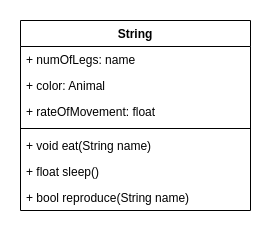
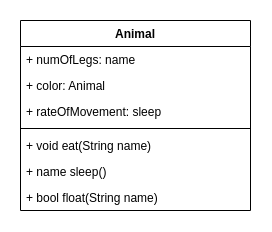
  <mxCell id="0" />
  <mxCell id="1" parent="0" />
- <mxCell id="2" value="String" style="swimlane;fontStyle=1;align=center;verticalAlign=top;childLayout=stackLayout;horizontal=1;startSize=26;horizontalStack=0;resizeParent=1;resizeParentMax=0;resizeLast=0;collapsible=1;marginBottom=0;whiteSpace=wrap;html=1;" vertex="1" parent="1"><mxGeometry x="20" y="20" width="230" height="190" as="geometry" /></mxCell>
+ <mxCell id="2" value="Animal" style="swimlane;fontStyle=1;align=center;verticalAlign=top;childLayout=stackLayout;horizontal=1;startSize=26;horizontalStack=0;resizeParent=1;resizeParentMax=0;resizeLast=0;collapsible=1;marginBottom=0;whiteSpace=wrap;html=1;" vertex="1" parent="1"><mxGeometry x="20" y="20" width="230" height="190" as="geometry" /></mxCell>
  <mxCell id="3" value="+ numOfLegs: name" style="text;strokeColor=none;fillColor=none;align=left;verticalAlign=top;spacingLeft=4;spacingRight=4;overflow=hidden;rotatable=0;points=[[0,0.5],[1,0.5]];portConstraint=eastwest;whiteSpace=wrap;html=1;" vertex="1" parent="2"><mxGeometry y="26" width="230" height="26" as="geometry" /></mxCell>
  <mxCell id="4" value="+ color: Animal" style="text;strokeColor=none;fillColor=none;align=left;verticalAlign=top;spacingLeft=4;spacingRight=4;overflow=hidden;rotatable=0;points=[[0,0.5],[1,0.5]];portConstraint=eastwest;whiteSpace=wrap;html=1;" vertex="1" parent="2"><mxGeometry y="52" width="230" height="26" as="geometry" /></mxCell>
- <mxCell id="5" value="+ rateOfMovement: float" style="text;strokeColor=none;fillColor=none;align=left;verticalAlign=top;spacingLeft=4;spacingRight=4;overflow=hidden;rotatable=0;points=[[0,0.5],[1,0.5]];portConstraint=eastwest;whiteSpace=wrap;html=1;" vertex="1" parent="2"><mxGeometry y="78" width="230" height="26" as="geometry" /></mxCell>
+ <mxCell id="5" value="+ rateOfMovement: sleep" style="text;strokeColor=none;fillColor=none;align=left;verticalAlign=top;spacingLeft=4;spacingRight=4;overflow=hidden;rotatable=0;points=[[0,0.5],[1,0.5]];portConstraint=eastwest;whiteSpace=wrap;html=1;" vertex="1" parent="2"><mxGeometry y="78" width="230" height="26" as="geometry" /></mxCell>
  <mxCell id="6" value="" style="line;strokeWidth=1;fillColor=none;align=left;verticalAlign=middle;spacingTop=-1;spacingLeft=3;spacingRight=3;rotatable=0;labelPosition=right;points=[];portConstraint=eastwest;strokeColor=inherit;" vertex="1" parent="2"><mxGeometry y="104" width="230" height="8" as="geometry" /></mxCell>
  <mxCell id="7" value="+ void eat(String name)" style="text;strokeColor=none;fillColor=none;align=left;verticalAlign=top;spacingLeft=4;spacingRight=4;overflow=hidden;rotatable=0;points=[[0,0.5],[1,0.5]];portConstraint=eastwest;whiteSpace=wrap;html=1;" vertex="1" parent="2"><mxGeometry y="112" width="230" height="26" as="geometry" /></mxCell>
- <mxCell id="8" value="+ float sleep()" style="text;strokeColor=none;fillColor=none;align=left;verticalAlign=top;spacingLeft=4;spacingRight=4;overflow=hidden;rotatable=0;points=[[0,0.5],[1,0.5]];portConstraint=eastwest;whiteSpace=wrap;html=1;" vertex="1" parent="2"><mxGeometry y="138" width="230" height="26" as="geometry" /></mxCell>
- <mxCell id="9" value="+ bool reproduce(String name)" style="text;strokeColor=none;fillColor=none;align=left;verticalAlign=top;spacingLeft=4;spacingRight=4;overflow=hidden;rotatable=0;points=[[0,0.5],[1,0.5]];portConstraint=eastwest;whiteSpace=wrap;html=1;" vertex="1" parent="2"><mxGeometry y="164" width="230" height="26" as="geometry" /></mxCell>
+ <mxCell id="8" value="+ name sleep()" style="text;strokeColor=none;fillColor=none;align=left;verticalAlign=top;spacingLeft=4;spacingRight=4;overflow=hidden;rotatable=0;points=[[0,0.5],[1,0.5]];portConstraint=eastwest;whiteSpace=wrap;html=1;" vertex="1" parent="2"><mxGeometry y="138" width="230" height="26" as="geometry" /></mxCell>
+ <mxCell id="9" value="+ bool float(String name)" style="text;strokeColor=none;fillColor=none;align=left;verticalAlign=top;spacingLeft=4;spacingRight=4;overflow=hidden;rotatable=0;points=[[0,0.5],[1,0.5]];portConstraint=eastwest;whiteSpace=wrap;html=1;" vertex="1" parent="2"><mxGeometry y="164" width="230" height="26" as="geometry" /></mxCell>
